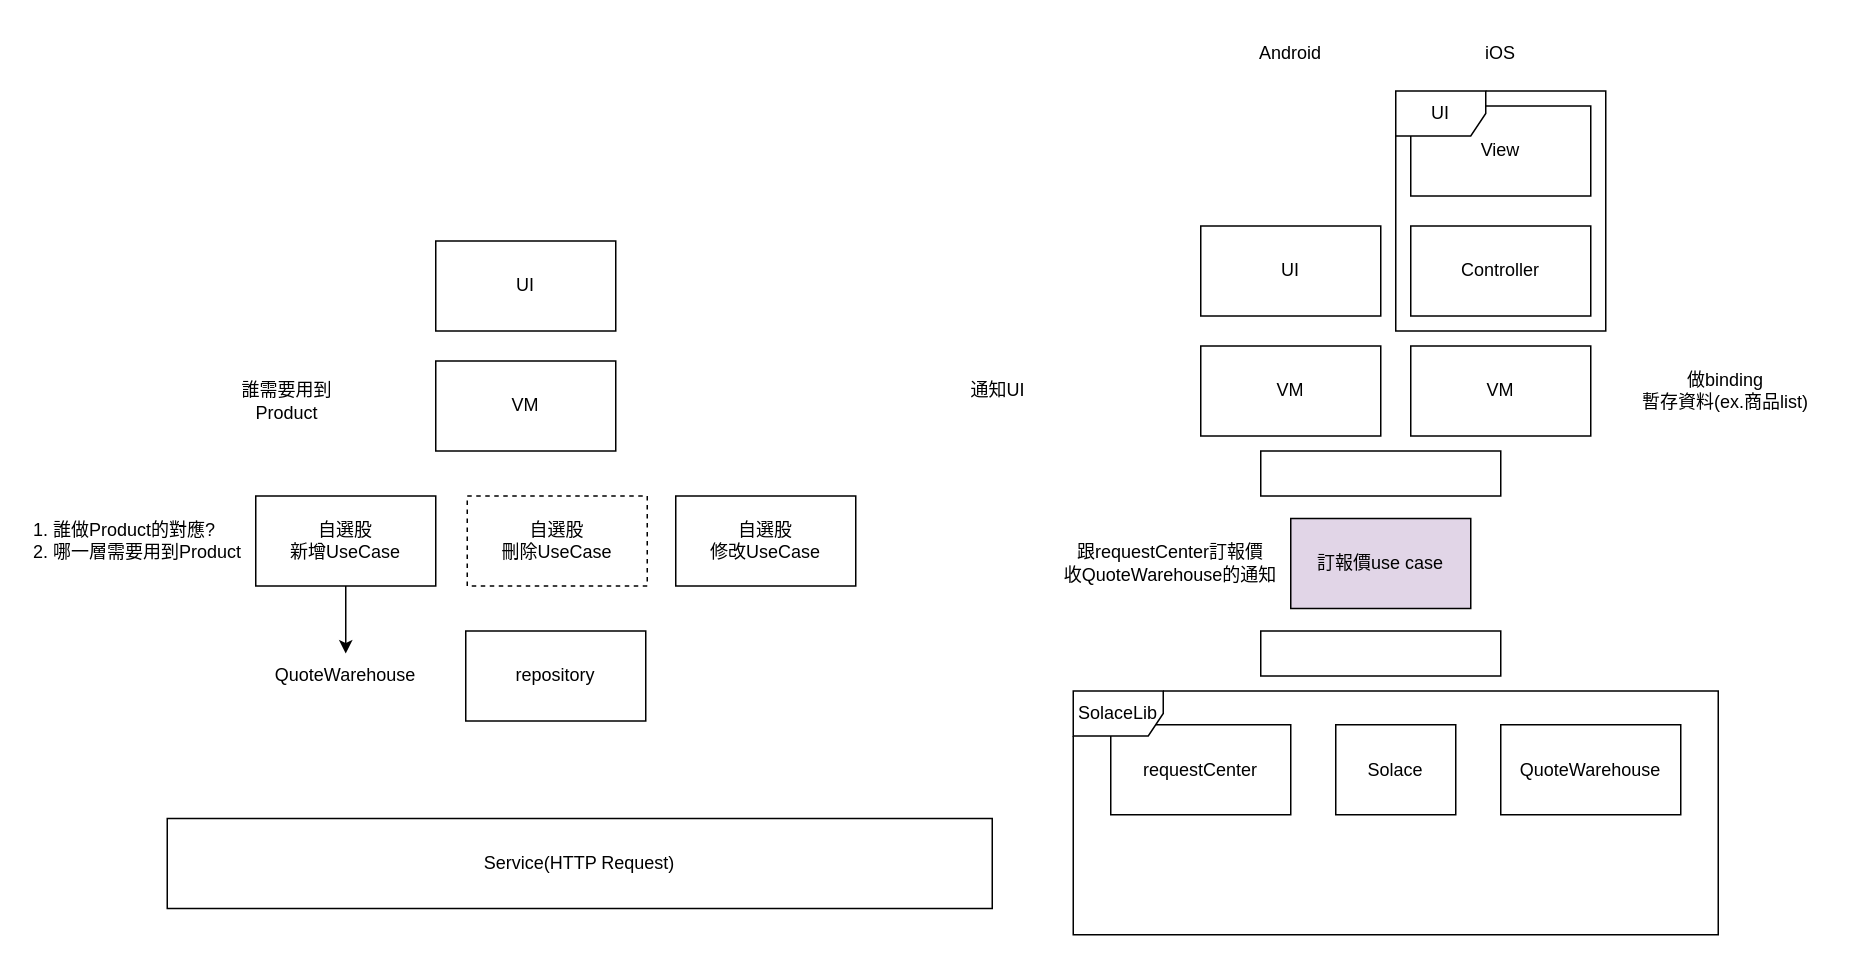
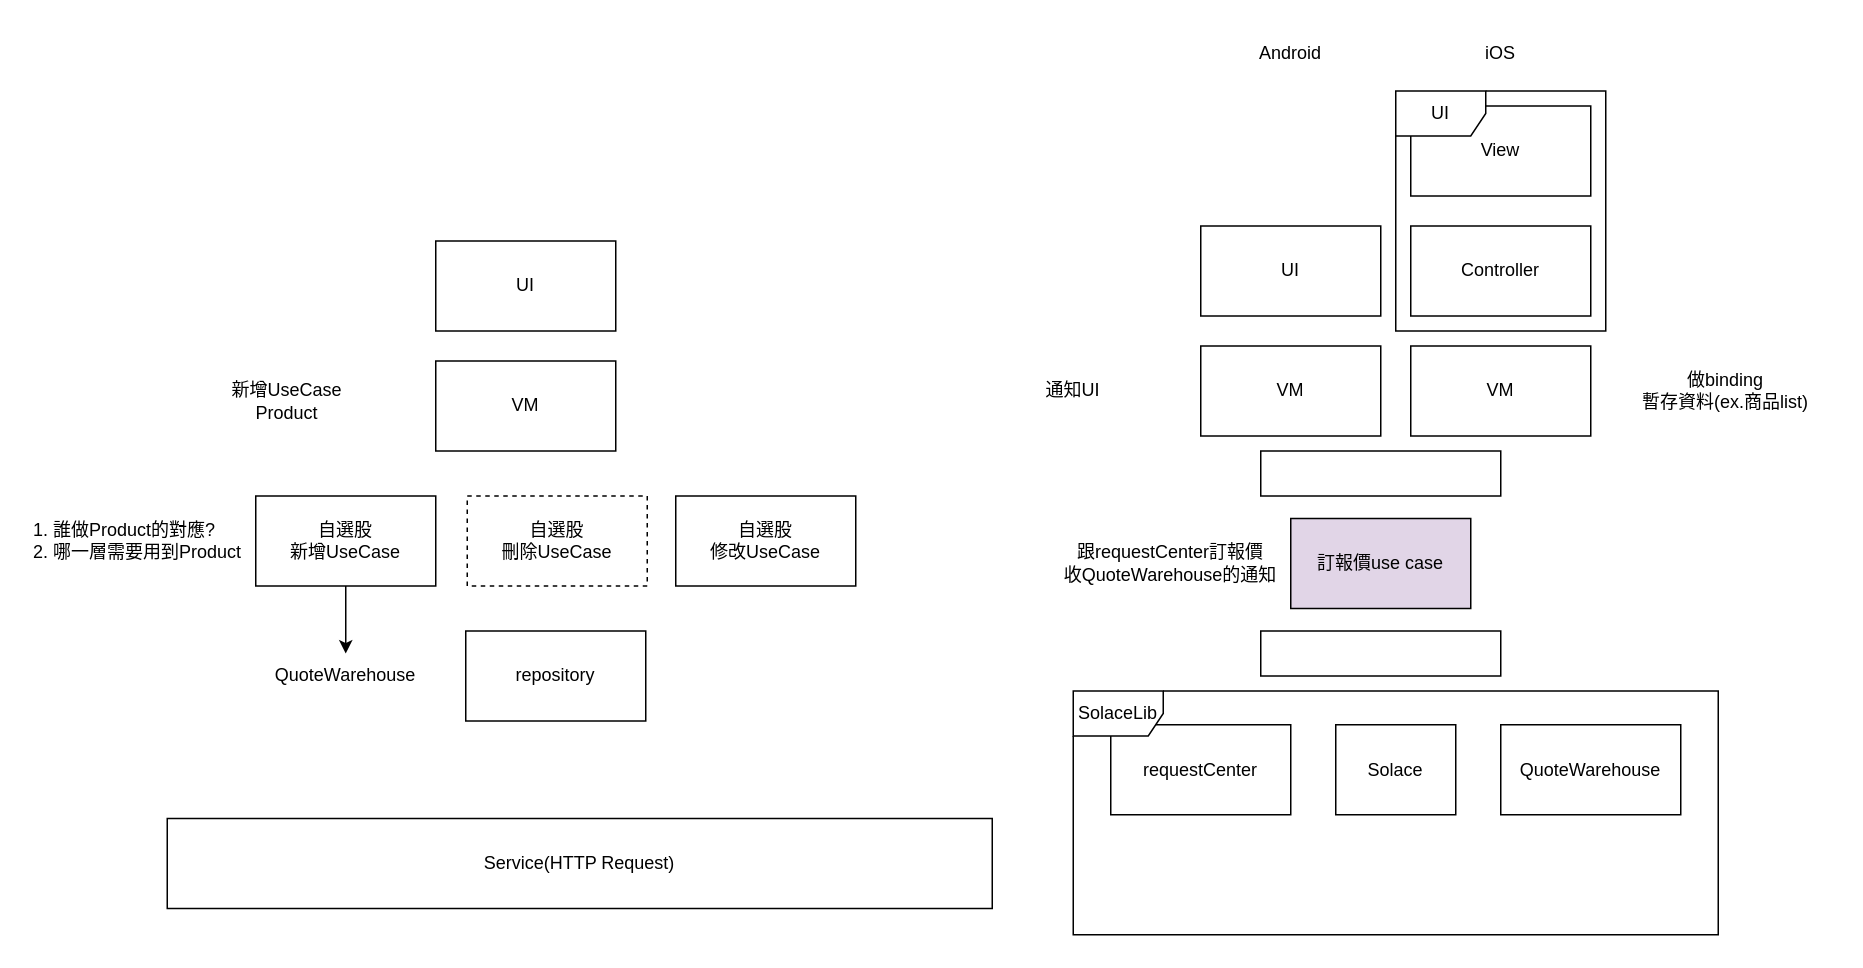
  <mxCell id="0" />
  <mxCell id="1" parent="0" />
  <mxCell id="2" value="VM" style="rounded=0;whiteSpace=wrap;html=1;" vertex="1" parent="1"><mxGeometry x="290" y="240" width="120" height="60" as="geometry" /></mxCell>
  <mxCell id="3" value="UI" style="rounded=0;whiteSpace=wrap;html=1;" vertex="1" parent="1"><mxGeometry x="290" y="160" width="120" height="60" as="geometry" /></mxCell>
  <mxCell id="4" value="自選股&lt;br&gt;新增UseCase" style="rounded=0;whiteSpace=wrap;html=1;" vertex="1" parent="1"><mxGeometry x="170" y="330" width="120" height="60" as="geometry" /></mxCell>
  <mxCell id="5" value="repository&lt;span style=&quot;&quot;&gt; &lt;/span&gt;" style="rounded=0;whiteSpace=wrap;html=1;" vertex="1" parent="1"><mxGeometry x="310" y="420" width="120" height="60" as="geometry" /></mxCell>
  <mxCell id="6" value="Service(HTTP Request)" style="rounded=0;whiteSpace=wrap;html=1;" vertex="1" parent="1"><mxGeometry x="111" y="545" width="550" height="60" as="geometry" /></mxCell>
  <mxCell id="7" value="1. 誰做Product的對應?&lt;br&gt;2. 哪一層需要用到Product" style="text;html=1;strokeColor=none;fillColor=none;align=left;verticalAlign=middle;whiteSpace=wrap;rounded=0;" vertex="1" parent="1"><mxGeometry x="20" y="345" width="170" height="30" as="geometry" /></mxCell>
- <mxCell id="8" value="&lt;br&gt;誰需要用到&lt;br&gt;Product" style="text;html=1;strokeColor=none;fillColor=none;align=center;verticalAlign=middle;whiteSpace=wrap;rounded=0;" vertex="1" parent="1"><mxGeometry x="116" y="250" width="150" height="20" as="geometry" /></mxCell>
+ <mxCell id="8" value="&lt;br&gt;新增UseCase&lt;br&gt;Product" style="text;html=1;strokeColor=none;fillColor=none;align=center;verticalAlign=middle;whiteSpace=wrap;rounded=0;" vertex="1" parent="1"><mxGeometry x="116" y="250" width="150" height="20" as="geometry" /></mxCell>
  <mxCell id="9" value="QuoteWarehouse&lt;br&gt;" style="text;html=1;strokeColor=none;fillColor=none;align=center;verticalAlign=middle;whiteSpace=wrap;rounded=0;" vertex="1" parent="1"><mxGeometry x="155" y="435" width="150" height="30" as="geometry" /></mxCell>
  <mxCell id="10" value="自選股&lt;br&gt;刪除UseCase" style="rounded=0;whiteSpace=wrap;html=1;dashed=1;" vertex="1" parent="1"><mxGeometry x="311" y="330" width="120" height="60" as="geometry" /></mxCell>
  <mxCell id="11" value="自選股&lt;br&gt;修改UseCase" style="rounded=0;whiteSpace=wrap;html=1;" vertex="1" parent="1"><mxGeometry x="450" y="330" width="120" height="60" as="geometry" /></mxCell>
  <mxCell id="12" value="" style="endArrow=classic;html=1;rounded=0;exitX=0.5;exitY=1;exitDx=0;exitDy=0;entryX=0.5;entryY=0;entryDx=0;entryDy=0;" edge="1" parent="1" source="4" target="9"><mxGeometry width="50" height="50" relative="1" as="geometry"><mxPoint x="110" y="460" as="sourcePoint" /><mxPoint x="160" y="410" as="targetPoint" /></mxGeometry></mxCell>
  <mxCell id="13" value="VM" style="rounded=0;whiteSpace=wrap;html=1;" vertex="1" parent="1"><mxGeometry x="800" y="230" width="120" height="60" as="geometry" /></mxCell>
  <mxCell id="14" value="UI" style="rounded=0;whiteSpace=wrap;html=1;" vertex="1" parent="1"><mxGeometry x="800" y="150" width="120" height="60" as="geometry" /></mxCell>
  <mxCell id="15" value="Controller" style="rounded=0;whiteSpace=wrap;html=1;" vertex="1" parent="1"><mxGeometry x="940" y="150" width="120" height="60" as="geometry" /></mxCell>
  <mxCell id="16" value="View" style="rounded=0;whiteSpace=wrap;html=1;" vertex="1" parent="1"><mxGeometry x="940" y="70" width="120" height="60" as="geometry" /></mxCell>
  <mxCell id="17" value="VM" style="rounded=0;whiteSpace=wrap;html=1;" vertex="1" parent="1"><mxGeometry x="940" y="230" width="120" height="60" as="geometry" /></mxCell>
  <mxCell id="18" value="iOS" style="text;html=1;strokeColor=none;fillColor=none;align=center;verticalAlign=middle;whiteSpace=wrap;rounded=0;" vertex="1" parent="1"><mxGeometry x="970" y="20" width="60" height="30" as="geometry" /></mxCell>
  <mxCell id="19" value="Android" style="text;html=1;strokeColor=none;fillColor=none;align=center;verticalAlign=middle;whiteSpace=wrap;rounded=0;" vertex="1" parent="1"><mxGeometry x="830" y="20" width="60" height="30" as="geometry" /></mxCell>
  <mxCell id="20" value="UI" style="shape=umlFrame;whiteSpace=wrap;html=1;" vertex="1" parent="1"><mxGeometry x="930" y="60" width="140" height="160" as="geometry" /></mxCell>
  <mxCell id="21" value="requestCenter" style="rounded=0;whiteSpace=wrap;html=1;" vertex="1" parent="1"><mxGeometry x="740" y="482.5" width="120" height="60" as="geometry" /></mxCell>
  <mxCell id="22" value="QuoteWarehouse" style="rounded=0;whiteSpace=wrap;html=1;" vertex="1" parent="1"><mxGeometry x="1000" y="482.5" width="120" height="60" as="geometry" /></mxCell>
  <mxCell id="23" value="Solace" style="rounded=0;whiteSpace=wrap;html=1;" vertex="1" parent="1"><mxGeometry x="890" y="482.5" width="80" height="60" as="geometry" /></mxCell>
  <mxCell id="24" value="SolaceLib" style="shape=umlFrame;whiteSpace=wrap;html=1;" vertex="1" parent="1"><mxGeometry x="715" y="460" width="430" height="162.5" as="geometry" /></mxCell>
  <mxCell id="25" value="訂報價use case" style="rounded=0;whiteSpace=wrap;html=1;fillColor=#e1d5e7;" vertex="1" parent="1"><mxGeometry x="860" y="345" width="120" height="60" as="geometry" /></mxCell>
  <mxCell id="26" value="跟requestCenter訂報價&lt;br&gt;收QuoteWarehouse的通知" style="text;html=1;strokeColor=none;fillColor=none;align=center;verticalAlign=middle;whiteSpace=wrap;rounded=0;" vertex="1" parent="1"><mxGeometry x="700" y="360" width="160" height="30" as="geometry" /></mxCell>
  <mxCell id="27" value="做binding&lt;br&gt;暫存資料(ex.商品list)" style="text;html=1;strokeColor=none;fillColor=none;align=center;verticalAlign=middle;whiteSpace=wrap;rounded=0;" vertex="1" parent="1"><mxGeometry x="1080" y="245" width="140" height="30" as="geometry" /></mxCell>
- <mxCell id="28" value="通知UI" style="text;html=1;strokeColor=none;fillColor=none;align=center;verticalAlign=middle;whiteSpace=wrap;rounded=0;" vertex="1" parent="1"><mxGeometry x="610" y="245" width="110" height="30" as="geometry" /></mxCell>
+ <mxCell id="28" value="通知UI" style="text;html=1;strokeColor=none;fillColor=none;align=center;verticalAlign=middle;whiteSpace=wrap;rounded=0;" vertex="1" parent="1"><mxGeometry x="660" y="245" width="110" height="30" as="geometry" /></mxCell>
  <mxCell id="29" value="" style="rounded=0;whiteSpace=wrap;html=1;" vertex="1" parent="1"><mxGeometry x="840" y="300" width="160" height="30" as="geometry" /></mxCell>
  <mxCell id="30" value="" style="rounded=0;whiteSpace=wrap;html=1;" vertex="1" parent="1"><mxGeometry x="840" y="420" width="160" height="30" as="geometry" /></mxCell>
